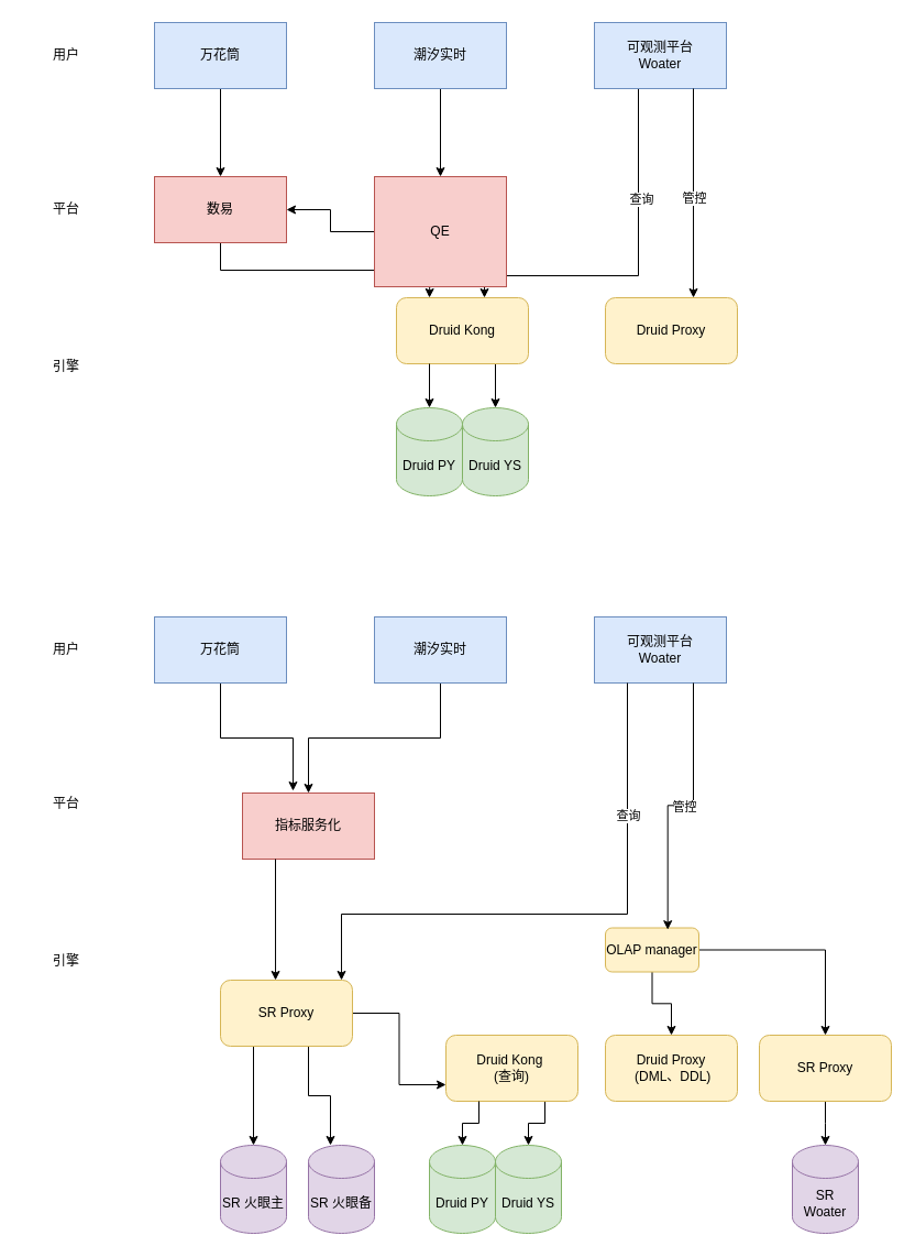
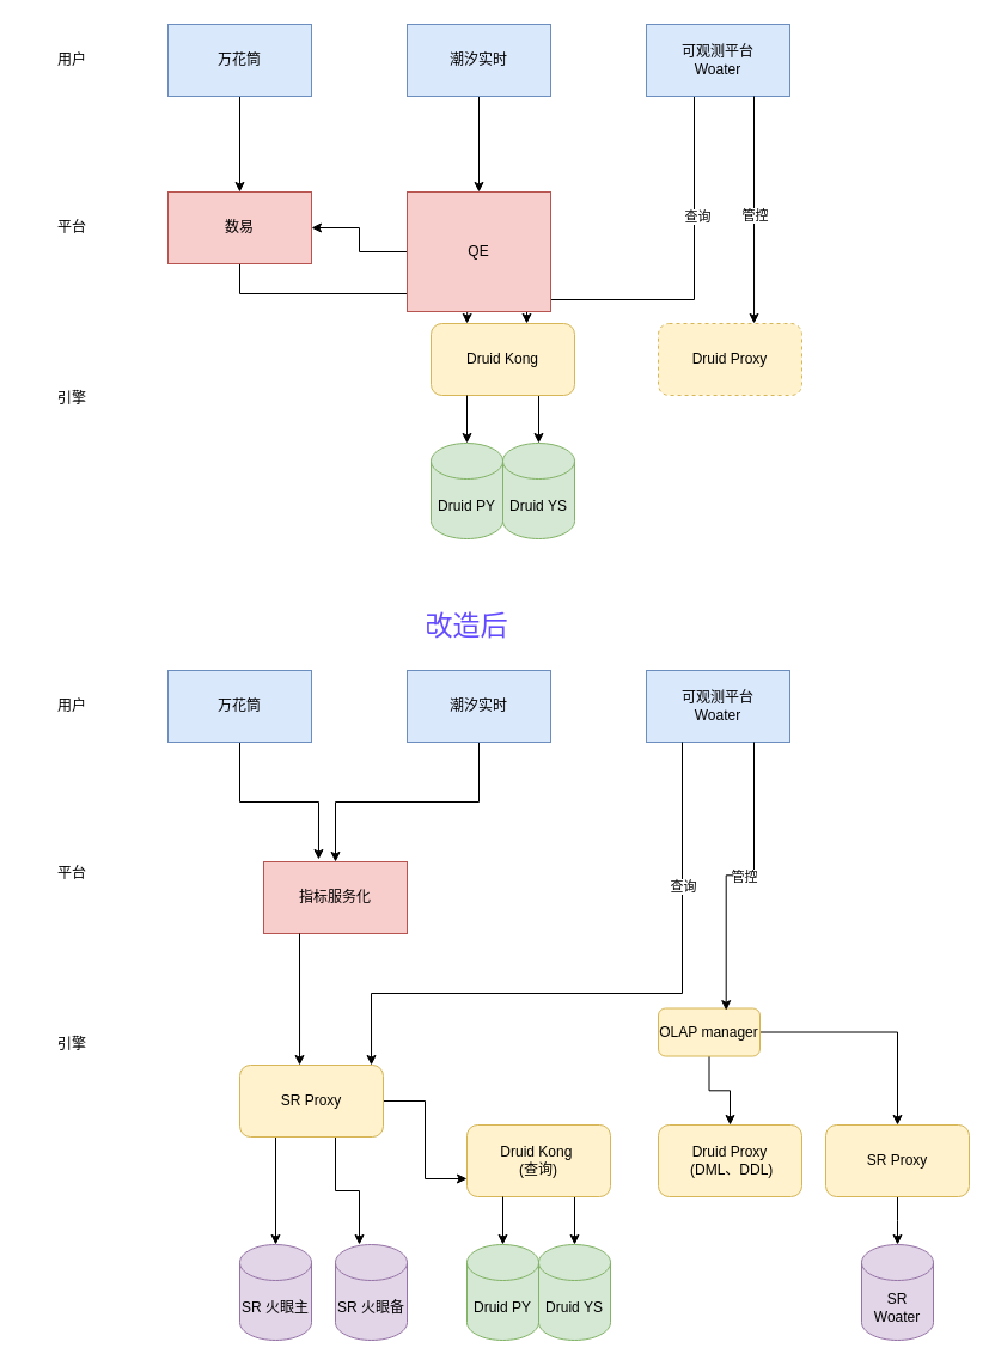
  <mxCell id="0" />
  <mxCell id="1" parent="0" />
  <mxCell id="2" value="" style="edgeStyle=orthogonalEdgeStyle;rounded=0;orthogonalLoop=1;jettySize=auto;html=1;entryX=0.383;entryY=-0.033;entryDx=0;entryDy=0;entryPerimeter=0;" edge="1" parent="1" source="3" target="8"><mxGeometry relative="1" as="geometry"><mxPoint x="200" y="700" as="targetPoint" /></mxGeometry></mxCell>
  <mxCell id="3" value="万花筒" style="whiteSpace=wrap;html=1;fillColor=#dae8fc;strokeColor=#6c8ebf;" vertex="1" parent="1"><mxGeometry x="140" y="560" width="120" height="60" as="geometry" /></mxCell>
  <mxCell id="4" style="edgeStyle=orthogonalEdgeStyle;rounded=0;orthogonalLoop=1;jettySize=auto;html=1;exitX=0.5;exitY=1;exitDx=0;exitDy=0;" edge="1" parent="1" source="5" target="8"><mxGeometry relative="1" as="geometry" /></mxCell>
  <mxCell id="5" value="潮汐实时" style="whiteSpace=wrap;html=1;fillColor=#dae8fc;strokeColor=#6c8ebf;" vertex="1" parent="1"><mxGeometry x="340" y="560" width="120" height="60" as="geometry" /></mxCell>
  <mxCell id="6" value="可观测平台&lt;div&gt;Woater&lt;/div&gt;" style="whiteSpace=wrap;html=1;fillColor=#dae8fc;strokeColor=#6c8ebf;" vertex="1" parent="1"><mxGeometry x="540" y="560" width="120" height="60" as="geometry" /></mxCell>
  <mxCell id="7" value="用户" style="text;strokeColor=none;align=center;fillColor=none;html=1;verticalAlign=middle;whiteSpace=wrap;rounded=0;" vertex="1" parent="1"><mxGeometry x="20" y="567.5" width="80" height="45" as="geometry" /></mxCell>
  <mxCell id="8" value="指标服务化" style="whiteSpace=wrap;html=1;fillColor=#f8cecc;strokeColor=#b85450;" vertex="1" parent="1"><mxGeometry x="220" y="720" width="120" height="60" as="geometry" /></mxCell>
  <mxCell id="9" value="平台" style="text;strokeColor=none;align=center;fillColor=none;html=1;verticalAlign=middle;whiteSpace=wrap;rounded=0;" vertex="1" parent="1"><mxGeometry x="20" y="707.5" width="80" height="45" as="geometry" /></mxCell>
  <mxCell id="10" value="引擎" style="text;strokeColor=none;align=center;fillColor=none;html=1;verticalAlign=middle;whiteSpace=wrap;rounded=0;" vertex="1" parent="1"><mxGeometry x="20" y="850" width="80" height="45" as="geometry" /></mxCell>
  <mxCell id="11" value="Druid PY" style="shape=cylinder3;whiteSpace=wrap;html=1;boundedLbl=1;backgroundOutline=1;size=15;fillColor=#d5e8d4;strokeColor=#82b366;" vertex="1" parent="1"><mxGeometry x="390" y="1040" width="60" height="80" as="geometry" /></mxCell>
  <mxCell id="12" value="Druid YS" style="shape=cylinder3;whiteSpace=wrap;html=1;boundedLbl=1;backgroundOutline=1;size=15;fillColor=#d5e8d4;strokeColor=#82b366;" vertex="1" parent="1"><mxGeometry x="450" y="1040" width="60" height="80" as="geometry" /></mxCell>
  <mxCell id="13" style="edgeStyle=orthogonalEdgeStyle;rounded=0;orthogonalLoop=1;jettySize=auto;html=1;exitX=0.75;exitY=1;exitDx=0;exitDy=0;" edge="1" parent="1" source="14" target="12"><mxGeometry relative="1" as="geometry" /></mxCell>
- <mxCell id="14" value="Druid Kong&amp;nbsp;&lt;div&gt;(查询)&lt;/div&gt;" style="rounded=1;whiteSpace=wrap;html=1;fillColor=#fff2cc;strokeColor=#d6b656;" vertex="1" parent="1"><mxGeometry x="405" y="940" width="120" height="60" as="geometry" /></mxCell>
+ <mxCell id="14" value="Druid Kong&amp;nbsp;&lt;div&gt;(查询)&lt;/div&gt;" style="rounded=1;whiteSpace=wrap;html=1;fillColor=#fff2cc;strokeColor=#d6b656;" vertex="1" parent="1"><mxGeometry x="390" y="940" width="120" height="60" as="geometry" /></mxCell>
  <mxCell id="15" value="Druid Proxy&lt;div&gt;&amp;nbsp;(DML、DDL)&lt;/div&gt;" style="rounded=1;whiteSpace=wrap;html=1;fillColor=#fff2cc;strokeColor=#d6b656;" vertex="1" parent="1"><mxGeometry x="550" y="940" width="120" height="60" as="geometry" /></mxCell>
  <mxCell id="16" style="edgeStyle=orthogonalEdgeStyle;rounded=0;orthogonalLoop=1;jettySize=auto;html=1;exitX=0.25;exitY=1;exitDx=0;exitDy=0;entryX=0.5;entryY=0;entryDx=0;entryDy=0;entryPerimeter=0;" edge="1" parent="1" source="14" target="11"><mxGeometry relative="1" as="geometry" /></mxCell>
  <mxCell id="17" value="" style="edgeStyle=orthogonalEdgeStyle;rounded=0;orthogonalLoop=1;jettySize=auto;html=1;" edge="1" parent="1" source="18" target="26"><mxGeometry relative="1" as="geometry" /></mxCell>
  <mxCell id="18" value="万花筒" style="whiteSpace=wrap;html=1;fillColor=#dae8fc;strokeColor=#6c8ebf;" vertex="1" parent="1"><mxGeometry x="140" y="20" width="120" height="60" as="geometry" /></mxCell>
  <mxCell id="19" style="edgeStyle=orthogonalEdgeStyle;rounded=0;orthogonalLoop=1;jettySize=auto;html=1;exitX=0.5;exitY=1;exitDx=0;exitDy=0;" edge="1" parent="1" source="20" target="28"><mxGeometry relative="1" as="geometry" /></mxCell>
  <mxCell id="20" value="潮汐实时" style="whiteSpace=wrap;html=1;fillColor=#dae8fc;strokeColor=#6c8ebf;" vertex="1" parent="1"><mxGeometry x="340" y="20" width="120" height="60" as="geometry" /></mxCell>
  <mxCell id="21" style="edgeStyle=orthogonalEdgeStyle;rounded=0;orthogonalLoop=1;jettySize=auto;html=1;exitX=0.5;exitY=1;exitDx=0;exitDy=0;" edge="1" parent="1"><mxGeometry relative="1" as="geometry"><mxPoint x="580" y="80" as="sourcePoint" /><mxPoint x="440" y="270" as="targetPoint" /><Array as="points"><mxPoint x="580" y="250" /><mxPoint x="440" y="250" /></Array></mxGeometry></mxCell>
  <mxCell id="22" value="查询" style="edgeLabel;html=1;align=center;verticalAlign=middle;resizable=0;points=[];" vertex="1" connectable="0" parent="21"><mxGeometry x="-0.394" y="2" relative="1" as="geometry"><mxPoint as="offset" /></mxGeometry></mxCell>
  <mxCell id="23" value="可观测平台&lt;div&gt;Woater&lt;/div&gt;" style="whiteSpace=wrap;html=1;fillColor=#dae8fc;strokeColor=#6c8ebf;" vertex="1" parent="1"><mxGeometry x="540" y="20" width="120" height="60" as="geometry" /></mxCell>
  <mxCell id="24" value="用户" style="text;strokeColor=none;align=center;fillColor=none;html=1;verticalAlign=middle;whiteSpace=wrap;rounded=0;" vertex="1" parent="1"><mxGeometry x="20" y="27.5" width="80" height="45" as="geometry" /></mxCell>
  <mxCell id="25" style="edgeStyle=orthogonalEdgeStyle;rounded=0;orthogonalLoop=1;jettySize=auto;html=1;exitX=0.5;exitY=1;exitDx=0;exitDy=0;" edge="1" parent="1" source="26"><mxGeometry relative="1" as="geometry"><mxPoint x="390" y="270" as="targetPoint" /></mxGeometry></mxCell>
  <mxCell id="26" value="数易" style="whiteSpace=wrap;html=1;fillColor=#f8cecc;strokeColor=#b85450;" vertex="1" parent="1"><mxGeometry x="140" y="160" width="120" height="60" as="geometry" /></mxCell>
  <mxCell id="27" style="edgeStyle=orthogonalEdgeStyle;rounded=0;orthogonalLoop=1;jettySize=auto;html=1;exitX=0;exitY=0.5;exitDx=0;exitDy=0;" edge="1" parent="1" source="28" target="26"><mxGeometry relative="1" as="geometry" /></mxCell>
  <mxCell id="28" value="QE" style="whiteSpace=wrap;html=1;fillColor=#f8cecc;strokeColor=#b85450;" vertex="1" parent="1"><mxGeometry x="340" y="160" width="120" height="100" as="geometry" /></mxCell>
  <mxCell id="29" value="平台" style="text;strokeColor=none;align=center;fillColor=none;html=1;verticalAlign=middle;whiteSpace=wrap;rounded=0;" vertex="1" parent="1"><mxGeometry x="20" y="167.5" width="80" height="45" as="geometry" /></mxCell>
  <mxCell id="30" value="引擎" style="text;strokeColor=none;align=center;fillColor=none;html=1;verticalAlign=middle;whiteSpace=wrap;rounded=0;" vertex="1" parent="1"><mxGeometry x="20" y="310" width="80" height="45" as="geometry" /></mxCell>
  <mxCell id="31" value="Druid PY" style="shape=cylinder3;whiteSpace=wrap;html=1;boundedLbl=1;backgroundOutline=1;size=15;fillColor=#d5e8d4;strokeColor=#82b366;" vertex="1" parent="1"><mxGeometry x="360" y="370" width="60" height="80" as="geometry" /></mxCell>
  <mxCell id="32" value="Druid YS" style="shape=cylinder3;whiteSpace=wrap;html=1;boundedLbl=1;backgroundOutline=1;size=15;fillColor=#d5e8d4;strokeColor=#82b366;" vertex="1" parent="1"><mxGeometry x="420" y="370" width="60" height="80" as="geometry" /></mxCell>
  <mxCell id="33" style="edgeStyle=orthogonalEdgeStyle;rounded=0;orthogonalLoop=1;jettySize=auto;html=1;exitX=0.75;exitY=1;exitDx=0;exitDy=0;" edge="1" parent="1" source="34" target="32"><mxGeometry relative="1" as="geometry" /></mxCell>
  <mxCell id="34" value="Druid Kong" style="rounded=1;whiteSpace=wrap;html=1;fillColor=#fff2cc;strokeColor=#d6b656;" vertex="1" parent="1"><mxGeometry x="360" y="270" width="120" height="60" as="geometry" /></mxCell>
- <mxCell id="35" value="Druid Proxy" style="rounded=1;whiteSpace=wrap;html=1;fillColor=#fff2cc;strokeColor=#d6b656;" vertex="1" parent="1"><mxGeometry x="550" y="270" width="120" height="60" as="geometry" /></mxCell>
+ <mxCell id="35" value="Druid Proxy" style="rounded=1;whiteSpace=wrap;html=1;fillColor=#fff2cc;strokeColor=#d6b656;dashed=1;" vertex="1" parent="1"><mxGeometry x="550" y="270" width="120" height="60" as="geometry" /></mxCell>
  <mxCell id="36" style="edgeStyle=orthogonalEdgeStyle;rounded=0;orthogonalLoop=1;jettySize=auto;html=1;exitX=0.75;exitY=1;exitDx=0;exitDy=0;entryX=0.667;entryY=0;entryDx=0;entryDy=0;entryPerimeter=0;" edge="1" parent="1" source="23" target="35"><mxGeometry relative="1" as="geometry" /></mxCell>
  <mxCell id="37" value="管控" style="edgeLabel;html=1;align=center;verticalAlign=middle;resizable=0;points=[];" vertex="1" connectable="0" parent="36"><mxGeometry x="0.053" relative="1" as="geometry"><mxPoint as="offset" /></mxGeometry></mxCell>
  <mxCell id="38" style="edgeStyle=orthogonalEdgeStyle;rounded=0;orthogonalLoop=1;jettySize=auto;html=1;exitX=0.25;exitY=1;exitDx=0;exitDy=0;entryX=0.5;entryY=0;entryDx=0;entryDy=0;entryPerimeter=0;" edge="1" parent="1" source="34" target="31"><mxGeometry relative="1" as="geometry" /></mxCell>
+ <mxCell id="39" value="&lt;font color=&quot;#624aff&quot; style=&quot;font-size: 23px;&quot;&gt;改造后&lt;/font&gt;" style="text;strokeColor=none;align=center;fillColor=none;html=1;verticalAlign=middle;whiteSpace=wrap;rounded=0;" vertex="1" parent="1"><mxGeometry x="350" y="500" width="80" height="45" as="geometry" /></mxCell>
  <mxCell id="40" value="SR&amp;nbsp;&lt;span style=&quot;color: rgba(0, 0, 0, 0); font-family: monospace; font-size: 0px; text-align: start; text-wrap: nowrap;&quot;&gt;%3CmxGraphModel%3E%3Croot%3E%3CmxCell%20id%3D%220%22%2F%3E%3CmxCell%20id%3D%221%22%20parent%3D%220%22%2F%3E%3CmxCell%20id%3D%222%22%20value%3D%22Druid%20PY%22%20style%3D%22shape%3Dcylinder3%3BwhiteSpace%3Dwrap%3Bhtml%3D1%3BboundedLbl%3D1%3BbackgroundOutline%3D1%3Bsize%3D15%3BfillColor%3D%23d5e8d4%3BstrokeColor%3D%2382b366%3B%22%20vertex%3D%221%22%20parent%3D%221%22%3E%3CmxGeometry%20x%3D%22430%22%20y%3D%22980%22%20width%3D%2260%22%20height%3D%2280%22%20as%3D%22geometry%22%2F%3E%3C%2FmxCell%3E%3C%2Froot%3E%3C%2FmxGraphModel%3E&lt;/span&gt;火眼主" style="shape=cylinder3;whiteSpace=wrap;html=1;boundedLbl=1;backgroundOutline=1;size=15;fillColor=#e1d5e7;strokeColor=#9673a6;" vertex="1" parent="1"><mxGeometry x="200" y="1040" width="60" height="80" as="geometry" /></mxCell>
  <mxCell id="41" value="SR&amp;nbsp;&lt;span style=&quot;color: rgba(0, 0, 0, 0); font-family: monospace; font-size: 0px; text-align: start; text-wrap: nowrap;&quot;&gt;%3CmxGraphModel%3E%3Croot%3E%3CmxCell%20id%3D%220%22%2F%3E%3CmxCell%20id%3D%221%22%20parent%3D%220%22%2F%3E%3CmxCell%20id%3D%222%22%20value%3D%22Druid%20PY%22%20style%3D%22shape%3Dcylinder3%3BwhiteSpace%3Dwrap%3Bhtml%3D1%3BboundedLbl%3D1%3BbackgroundOutline%3D1%3Bsize%3D15%3BfillColor%3D%23d5e8d4%3BstrokeColor%3D%2382b366%3B%22%20vertex%3D%221%22%20parent%3D%221%22%3E%3CmxGeometry%20x%3D%22430%22%20y%3D%22980%22%20width%3D%2260%22%20height%3D%2280%22%20as%3D%22geometry%22%2F%3E%3C%2FmxCell%3E%3C%2Froot%3E%3C%2FmxGraphModel%3E&lt;/span&gt;火眼备" style="shape=cylinder3;whiteSpace=wrap;html=1;boundedLbl=1;backgroundOutline=1;size=15;fillColor=#e1d5e7;strokeColor=#9673a6;" vertex="1" parent="1"><mxGeometry x="280" y="1040" width="60" height="80" as="geometry" /></mxCell>
  <mxCell id="42" value="" style="edgeStyle=orthogonalEdgeStyle;rounded=0;orthogonalLoop=1;jettySize=auto;html=1;" edge="1" parent="1" source="45" target="41"><mxGeometry relative="1" as="geometry"><Array as="points"><mxPoint x="280" y="995" /><mxPoint x="300" y="995" /></Array></mxGeometry></mxCell>
  <mxCell id="43" style="edgeStyle=orthogonalEdgeStyle;rounded=0;orthogonalLoop=1;jettySize=auto;html=1;exitX=0.25;exitY=1;exitDx=0;exitDy=0;" edge="1" parent="1" source="45" target="40"><mxGeometry relative="1" as="geometry" /></mxCell>
  <mxCell id="44" style="edgeStyle=orthogonalEdgeStyle;rounded=0;orthogonalLoop=1;jettySize=auto;html=1;exitX=1;exitY=0.5;exitDx=0;exitDy=0;entryX=0;entryY=0.75;entryDx=0;entryDy=0;" edge="1" parent="1" source="45" target="14"><mxGeometry relative="1" as="geometry" /></mxCell>
  <mxCell id="45" value="SR Proxy" style="rounded=1;whiteSpace=wrap;html=1;fillColor=#fff2cc;strokeColor=#d6b656;" vertex="1" parent="1"><mxGeometry x="200" y="890" width="120" height="60" as="geometry" /></mxCell>
  <mxCell id="46" style="edgeStyle=orthogonalEdgeStyle;rounded=0;orthogonalLoop=1;jettySize=auto;html=1;exitX=0.5;exitY=1;exitDx=0;exitDy=0;" edge="1" parent="1" source="48" target="15"><mxGeometry relative="1" as="geometry" /></mxCell>
  <mxCell id="47" style="edgeStyle=orthogonalEdgeStyle;rounded=0;orthogonalLoop=1;jettySize=auto;html=1;exitX=1;exitY=0.5;exitDx=0;exitDy=0;entryX=0.5;entryY=0;entryDx=0;entryDy=0;" edge="1" parent="1" source="48" target="55"><mxGeometry relative="1" as="geometry" /></mxCell>
  <mxCell id="48" value="OLAP manager" style="rounded=1;whiteSpace=wrap;html=1;fillColor=#fff2cc;strokeColor=#d6b656;" vertex="1" parent="1"><mxGeometry x="550" y="842.5" width="85" height="40" as="geometry" /></mxCell>
  <mxCell id="49" style="edgeStyle=orthogonalEdgeStyle;rounded=0;orthogonalLoop=1;jettySize=auto;html=1;exitX=0.75;exitY=1;exitDx=0;exitDy=0;entryX=0.667;entryY=0.042;entryDx=0;entryDy=0;entryPerimeter=0;" edge="1" parent="1" source="6" target="48"><mxGeometry relative="1" as="geometry" /></mxCell>
  <mxCell id="50" value="管控" style="edgeLabel;html=1;align=center;verticalAlign=middle;resizable=0;points=[];" vertex="1" connectable="0" parent="49"><mxGeometry x="-0.031" y="1" relative="1" as="geometry"><mxPoint as="offset" /></mxGeometry></mxCell>
  <mxCell id="51" style="edgeStyle=orthogonalEdgeStyle;rounded=0;orthogonalLoop=1;jettySize=auto;html=1;exitX=0.25;exitY=1;exitDx=0;exitDy=0;entryX=0.917;entryY=0;entryDx=0;entryDy=0;entryPerimeter=0;" edge="1" parent="1" source="6" target="45"><mxGeometry relative="1" as="geometry"><Array as="points"><mxPoint x="570" y="830" /><mxPoint x="310" y="830" /></Array></mxGeometry></mxCell>
  <mxCell id="52" value="查询" style="edgeLabel;html=1;align=center;verticalAlign=middle;resizable=0;points=[];" vertex="1" connectable="0" parent="51"><mxGeometry x="-0.549" relative="1" as="geometry"><mxPoint as="offset" /></mxGeometry></mxCell>
  <mxCell id="53" style="edgeStyle=orthogonalEdgeStyle;rounded=0;orthogonalLoop=1;jettySize=auto;html=1;exitX=0.25;exitY=1;exitDx=0;exitDy=0;entryX=0.417;entryY=0;entryDx=0;entryDy=0;entryPerimeter=0;" edge="1" parent="1" source="8" target="45"><mxGeometry relative="1" as="geometry" /></mxCell>
  <mxCell id="54" style="edgeStyle=orthogonalEdgeStyle;rounded=0;orthogonalLoop=1;jettySize=auto;html=1;exitX=0.5;exitY=1;exitDx=0;exitDy=0;" edge="1" parent="1" source="55"><mxGeometry relative="1" as="geometry"><mxPoint x="750" y="1040" as="targetPoint" /></mxGeometry></mxCell>
  <mxCell id="55" value="SR Proxy" style="rounded=1;whiteSpace=wrap;html=1;fillColor=#fff2cc;strokeColor=#d6b656;" vertex="1" parent="1"><mxGeometry x="690" y="940" width="120" height="60" as="geometry" /></mxCell>
  <mxCell id="56" value="SR Woater" style="shape=cylinder3;whiteSpace=wrap;html=1;boundedLbl=1;backgroundOutline=1;size=15;fillColor=#e1d5e7;strokeColor=#9673a6;" vertex="1" parent="1"><mxGeometry x="720" y="1040" width="60" height="80" as="geometry" /></mxCell>
